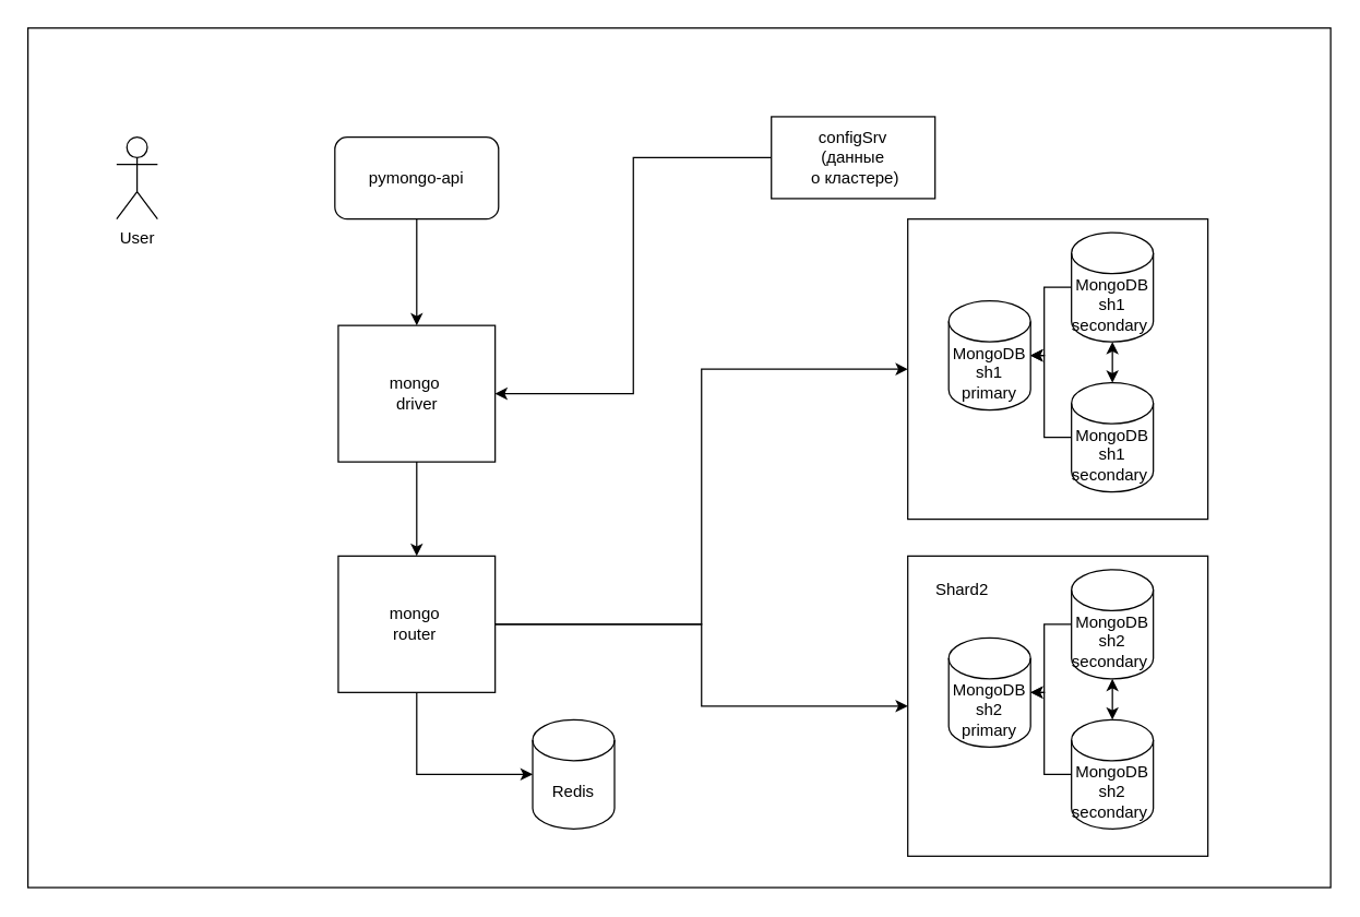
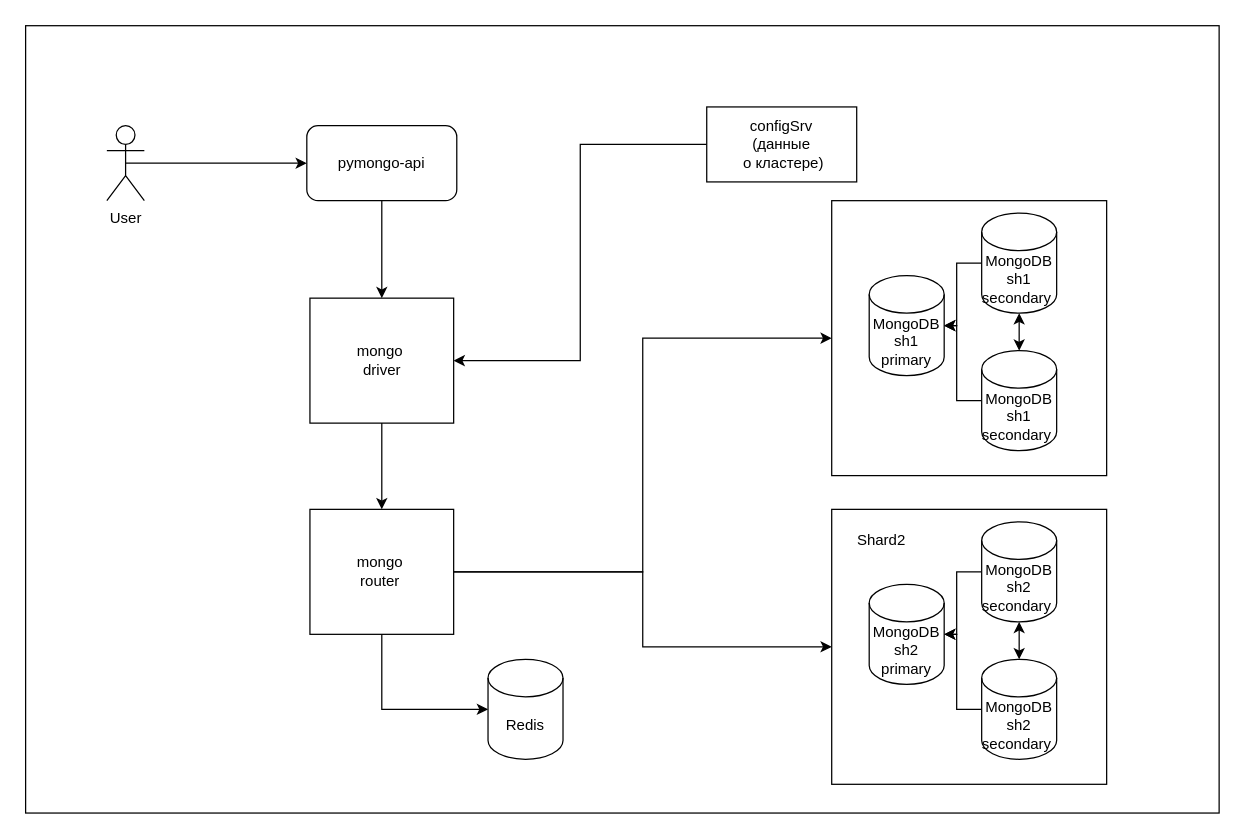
  <mxCell id="0" />
  <mxCell id="1" parent="0" />
  <mxCell id="2" value="" style="rounded=0;whiteSpace=wrap;html=1;align=left;" parent="1" vertex="1"><mxGeometry x="20" y="20" width="955" height="630" as="geometry" /></mxCell>
  <mxCell id="3" value="pymongo-api" style="rounded=1;whiteSpace=wrap;html=1;" parent="1" vertex="1"><mxGeometry x="245" y="100" width="120" height="60" as="geometry" /></mxCell>
  <mxCell id="4" style="edgeStyle=orthogonalEdgeStyle;rounded=0;orthogonalLoop=1;jettySize=auto;html=1;exitX=0.5;exitY=1;exitDx=0;exitDy=0;" parent="1" source="3" target="12" edge="1"><mxGeometry relative="1" as="geometry" /></mxCell>
  <mxCell id="5" value="" style="edgeStyle=orthogonalEdgeStyle;rounded=0;orthogonalLoop=1;jettySize=auto;html=1;entryX=0;entryY=0.5;entryDx=0;entryDy=0;" parent="1" source="6" target="14" edge="1"><mxGeometry relative="1" as="geometry"><mxPoint x="485" y="382" as="targetPoint" /></mxGeometry></mxCell>
  <mxCell id="6" value="mongo&amp;nbsp;&lt;div&gt;&lt;span style=&quot;white-space-collapse: preserve;&quot; data-src-align=&quot;0:13&quot; class=&quot;EzKURWReUAB5oZgtQNkl&quot;&gt;router &lt;/span&gt;&lt;/div&gt;" style="rounded=0;whiteSpace=wrap;html=1;" parent="1" vertex="1"><mxGeometry x="247.5" y="407" width="115" height="100" as="geometry" /></mxCell>
  <mxCell id="7" style="edgeStyle=orthogonalEdgeStyle;rounded=0;orthogonalLoop=1;jettySize=auto;html=1;entryX=1;entryY=0.5;entryDx=0;entryDy=0;" parent="1" source="8" target="12" edge="1"><mxGeometry relative="1" as="geometry" /></mxCell>
  <mxCell id="8" value="configSrv&lt;div&gt;(&lt;font style=&quot;font-size: 12px;&quot;&gt;&lt;span style=&quot;text-wrap: nowrap; background-color: rgb(255, 255, 255);&quot;&gt;данные&lt;br&gt;&lt;/span&gt;&lt;span style=&quot;text-wrap: nowrap; background-color: initial;&quot;&gt;&amp;nbsp;о кластере&lt;/span&gt;&lt;/font&gt;)&lt;/div&gt;" style="rounded=0;whiteSpace=wrap;html=1;" parent="1" vertex="1"><mxGeometry x="565" y="85" width="120" height="60" as="geometry" /></mxCell>
  <mxCell id="9" style="edgeStyle=orthogonalEdgeStyle;rounded=0;orthogonalLoop=1;jettySize=auto;html=1;" parent="1" source="6" target="20" edge="1"><mxGeometry relative="1" as="geometry"><mxPoint x="486" y="517.5" as="targetPoint" /></mxGeometry></mxCell>
  <mxCell id="10" value="User" style="shape=umlActor;verticalLabelPosition=bottom;verticalAlign=top;html=1;outlineConnect=0;" parent="1" vertex="1"><mxGeometry x="85" y="100" width="30" height="60" as="geometry" /></mxCell>
+ <mxCell id="11" style="edgeStyle=orthogonalEdgeStyle;rounded=0;orthogonalLoop=1;jettySize=auto;html=1;exitX=0.5;exitY=0.5;exitDx=0;exitDy=0;exitPerimeter=0;entryX=0;entryY=0.5;entryDx=0;entryDy=0;" parent="1" source="10" target="3" edge="1"><mxGeometry relative="1" as="geometry"><mxPoint x="120" y="-150" as="sourcePoint" /><mxPoint x="295" y="-150" as="targetPoint" /></mxGeometry></mxCell>
  <mxCell id="12" value="mongo&amp;nbsp;&lt;div&gt;&lt;span style=&quot;white-space-collapse: preserve;&quot; data-src-align=&quot;0:13&quot; class=&quot;EzKURWReUAB5oZgtQNkl&quot;&gt;driver&lt;/span&gt;&lt;/div&gt;" style="rounded=0;whiteSpace=wrap;html=1;" parent="1" vertex="1"><mxGeometry x="247.5" y="238" width="115" height="100" as="geometry" /></mxCell>
  <mxCell id="13" style="edgeStyle=orthogonalEdgeStyle;rounded=0;orthogonalLoop=1;jettySize=auto;html=1;exitX=0.5;exitY=1;exitDx=0;exitDy=0;entryX=0.5;entryY=0;entryDx=0;entryDy=0;" parent="1" source="12" target="6" edge="1"><mxGeometry relative="1" as="geometry"><mxPoint x="315" y="170" as="sourcePoint" /><mxPoint x="315" y="230" as="targetPoint" /></mxGeometry></mxCell>
  <mxCell id="14" value="" style="whiteSpace=wrap;html=1;aspect=fixed;" parent="1" vertex="1"><mxGeometry x="665" y="160" width="220" height="220" as="geometry" /></mxCell>
  <mxCell id="15" value="MongoDB&lt;br&gt;sh1 primary" style="shape=cylinder3;whiteSpace=wrap;html=1;boundedLbl=1;backgroundOutline=1;size=15;" parent="1" vertex="1"><mxGeometry x="695" y="220" width="60" height="80" as="geometry" /></mxCell>
  <mxCell id="16" style="edgeStyle=orthogonalEdgeStyle;rounded=0;orthogonalLoop=1;jettySize=auto;html=1;exitX=0;exitY=0.5;exitDx=0;exitDy=0;exitPerimeter=0;" parent="1" source="17" target="15" edge="1"><mxGeometry relative="1" as="geometry" /></mxCell>
  <mxCell id="17" value="MongoDB&lt;div&gt;sh1&lt;br&gt;secondary&amp;nbsp;&lt;/div&gt;" style="shape=cylinder3;whiteSpace=wrap;html=1;boundedLbl=1;backgroundOutline=1;size=15;" parent="1" vertex="1"><mxGeometry x="785" y="170" width="60" height="80" as="geometry" /></mxCell>
  <mxCell id="18" style="edgeStyle=orthogonalEdgeStyle;rounded=0;orthogonalLoop=1;jettySize=auto;html=1;exitX=0;exitY=0.5;exitDx=0;exitDy=0;exitPerimeter=0;" parent="1" source="19" target="15" edge="1"><mxGeometry relative="1" as="geometry" /></mxCell>
  <mxCell id="19" value="MongoDB&lt;div&gt;sh1&lt;br&gt;secondary&amp;nbsp;&lt;/div&gt;" style="shape=cylinder3;whiteSpace=wrap;html=1;boundedLbl=1;backgroundOutline=1;size=15;" parent="1" vertex="1"><mxGeometry x="785" y="280" width="60" height="80" as="geometry" /></mxCell>
  <mxCell id="20" value="" style="whiteSpace=wrap;html=1;aspect=fixed;" parent="1" vertex="1"><mxGeometry x="665" y="407" width="220" height="220" as="geometry" /></mxCell>
  <mxCell id="21" value="MongoDB&lt;div&gt;sh2&lt;br&gt;primary&lt;/div&gt;" style="shape=cylinder3;whiteSpace=wrap;html=1;boundedLbl=1;backgroundOutline=1;size=15;" parent="1" vertex="1"><mxGeometry x="695" y="467" width="60" height="80" as="geometry" /></mxCell>
  <mxCell id="22" style="edgeStyle=orthogonalEdgeStyle;rounded=0;orthogonalLoop=1;jettySize=auto;html=1;exitX=0;exitY=0.5;exitDx=0;exitDy=0;exitPerimeter=0;" parent="1" source="24" target="21" edge="1"><mxGeometry relative="1" as="geometry" /></mxCell>
  <mxCell id="23" style="edgeStyle=orthogonalEdgeStyle;rounded=0;orthogonalLoop=1;jettySize=auto;html=1;exitX=0.5;exitY=1;exitDx=0;exitDy=0;exitPerimeter=0;startArrow=classic;startFill=1;" parent="1" source="24" target="25" edge="1"><mxGeometry relative="1" as="geometry" /></mxCell>
  <mxCell id="24" value="MongoDB&lt;div&gt;sh2&lt;br&gt;secondary&amp;nbsp;&lt;/div&gt;" style="shape=cylinder3;whiteSpace=wrap;html=1;boundedLbl=1;backgroundOutline=1;size=15;" parent="1" vertex="1"><mxGeometry x="785" y="417" width="60" height="80" as="geometry" /></mxCell>
  <mxCell id="25" value="MongoDB&lt;div&gt;sh2&lt;br&gt;secondary&amp;nbsp;&lt;/div&gt;" style="shape=cylinder3;whiteSpace=wrap;html=1;boundedLbl=1;backgroundOutline=1;size=15;" parent="1" vertex="1"><mxGeometry x="785" y="527" width="60" height="80" as="geometry" /></mxCell>
  <mxCell id="26" value="Shard2" style="text;html=1;align=center;verticalAlign=middle;whiteSpace=wrap;rounded=0;" parent="1" vertex="1"><mxGeometry x="675" y="417" width="60" height="30" as="geometry" /></mxCell>
  <mxCell id="27" style="edgeStyle=orthogonalEdgeStyle;rounded=0;orthogonalLoop=1;jettySize=auto;html=1;exitX=0.5;exitY=0;exitDx=0;exitDy=0;exitPerimeter=0;entryX=0.5;entryY=1;entryDx=0;entryDy=0;entryPerimeter=0;startArrow=classic;startFill=1;" parent="1" source="19" target="17" edge="1"><mxGeometry relative="1" as="geometry" /></mxCell>
  <mxCell id="28" style="edgeStyle=orthogonalEdgeStyle;rounded=0;orthogonalLoop=1;jettySize=auto;html=1;exitX=0;exitY=0.5;exitDx=0;exitDy=0;exitPerimeter=0;entryX=1;entryY=0.5;entryDx=0;entryDy=0;entryPerimeter=0;" parent="1" source="25" target="21" edge="1"><mxGeometry relative="1" as="geometry" /></mxCell>
  <mxCell id="29" value="Redis" style="shape=cylinder3;whiteSpace=wrap;html=1;boundedLbl=1;backgroundOutline=1;size=15;" parent="1" vertex="1"><mxGeometry x="390" y="527" width="60" height="80" as="geometry" /></mxCell>
  <mxCell id="30" style="edgeStyle=orthogonalEdgeStyle;rounded=0;orthogonalLoop=1;jettySize=auto;html=1;exitX=0.5;exitY=1;exitDx=0;exitDy=0;entryX=0;entryY=0.5;entryDx=0;entryDy=0;entryPerimeter=0;" parent="1" source="6" target="29" edge="1"><mxGeometry relative="1" as="geometry" /></mxCell>
